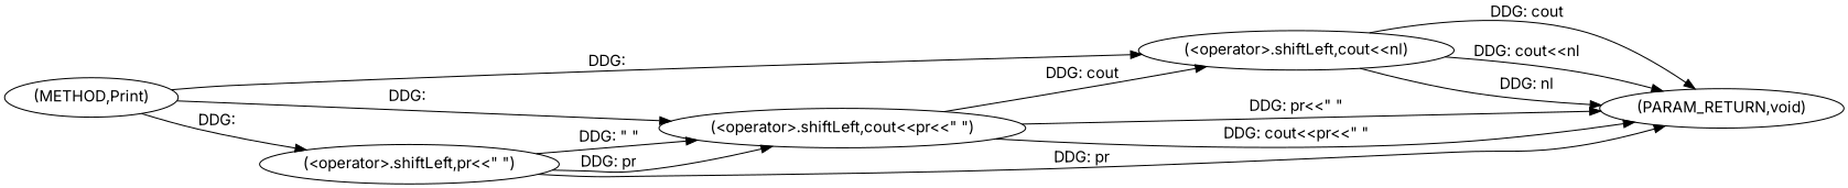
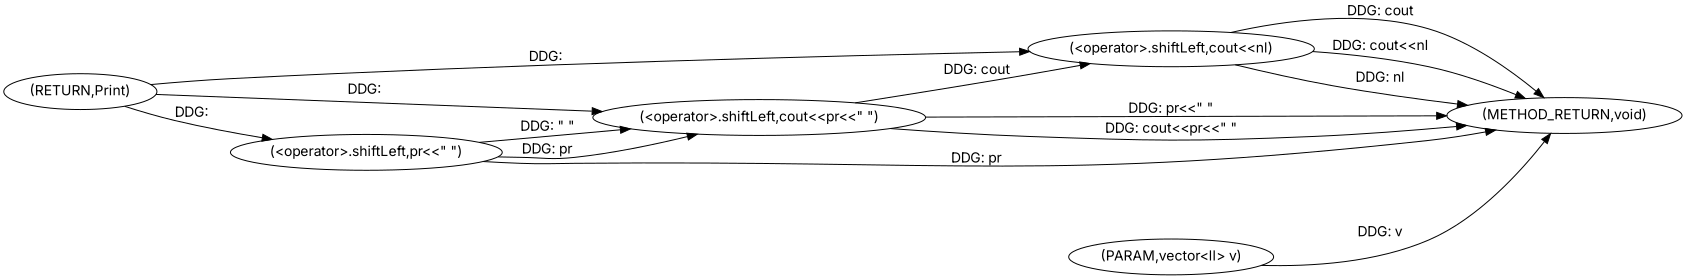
  digraph {
    fontname=Inter
    rankdir=LR
    node [fontname=Inter]
    edge [fontname=Inter]
-   n1 [label="(METHOD,Print)"]
+   n1 [label="(RETURN,Print)"]
    n2 [label="(<operator>.shiftLeft,cout<<nl)"]
    n3 [label="(<operator>.shiftLeft,cout<<pr<<\" \")"]
    n4 [label="(<operator>.shiftLeft,pr<<\" \")"]
-   n6 [label="(PARAM_RETURN,void)"]
+   n5 [label="(PARAM,vector<ll> v)"]
+   n6 [label="(METHOD_RETURN,void)"]
    n1 -> n2 [label="DDG: "]
    n1 -> n3 [label="DDG: "]
    n1 -> n4 [label="DDG: "]
    n2 -> n6 [label="DDG: cout"]
    n2 -> n6 [label="DDG: cout<<nl"]
    n2 -> n6 [label="DDG: nl"]
    n3 -> n2 [label="DDG: cout"]
    n3 -> n6 [label="DDG: pr<<\" \""]
    n3 -> n6 [label="DDG: cout<<pr<<\" \""]
    n4 -> n3 [label="DDG: \" \""]
    n4 -> n3 [label="DDG: pr"]
    n4 -> n6 [label="DDG: pr"]
+   n5 -> n6 [label="DDG: v"]
  }
